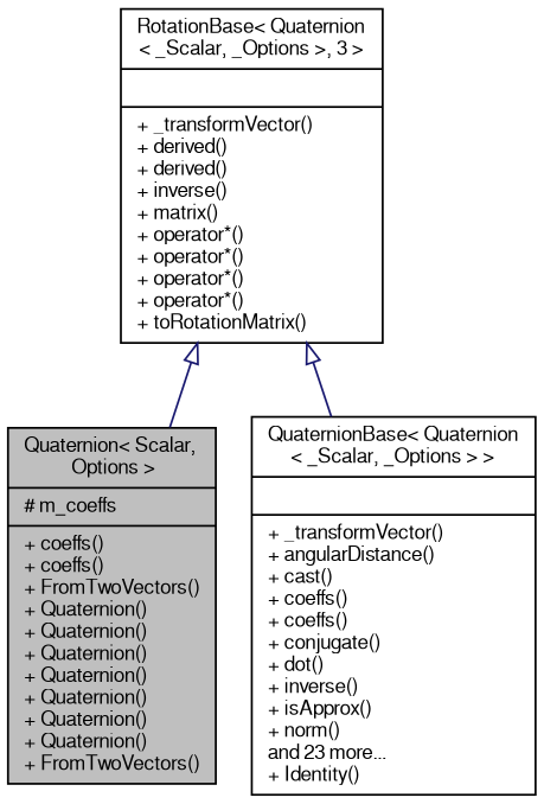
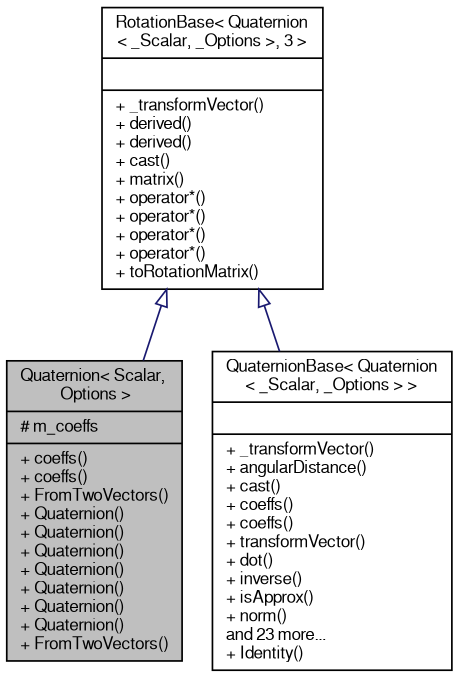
  digraph {
    node [color=black fillcolor=white fontname=FreeSans fontsize=10 shape=record style=filled]
    edge [arrowtail=onormal color=midnightblue dir=back fontname=FreeSans fontsize=10 labelfontname=FreeSans labelfontsize=10 style=solid]
    n1 [fillcolor=grey75 fontcolor=black height=0.2 label="{Quaternion\< Scalar,\l Options \>\n|# m_coeffs\l|+ coeffs()\l+ coeffs()\l+ FromTwoVectors()\l+ Quaternion()\l+ Quaternion()\l+ Quaternion()\l+ Quaternion()\l+ Quaternion()\l+ Quaternion()\l+ Quaternion()\l+ FromTwoVectors()\l}" width=0.4]
-   n2 [height=0.2 label="{QuaternionBase\< Quaternion\l\< _Scalar, _Options \> \>\n||+ _transformVector()\l+ angularDistance()\l+ cast()\l+ coeffs()\l+ coeffs()\l+ conjugate()\l+ dot()\l+ inverse()\l+ isApprox()\l+ norm()\land 23 more...\l+ Identity()\l}" width=0.4]
-   n3 [height=0.2 label="{RotationBase\< Quaternion\l\< _Scalar, _Options \>, 3 \>\n||+ _transformVector()\l+ derived()\l+ derived()\l+ inverse()\l+ matrix()\l+ operator*()\l+ operator*()\l+ operator*()\l+ operator*()\l+ toRotationMatrix()\l}" width=0.4]
+   n2 [height=0.2 label="{QuaternionBase\< Quaternion\l\< _Scalar, _Options \> \>\n||+ _transformVector()\l+ angularDistance()\l+ cast()\l+ coeffs()\l+ coeffs()\l+ transformVector()\l+ dot()\l+ inverse()\l+ isApprox()\l+ norm()\land 23 more...\l+ Identity()\l}" width=0.4]
+   n3 [height=0.2 label="{RotationBase\< Quaternion\l\< _Scalar, _Options \>, 3 \>\n||+ _transformVector()\l+ derived()\l+ derived()\l+ cast()\l+ matrix()\l+ operator*()\l+ operator*()\l+ operator*()\l+ operator*()\l+ toRotationMatrix()\l}" width=0.4]
    n3 -> n1
    n3 -> n2
  }
